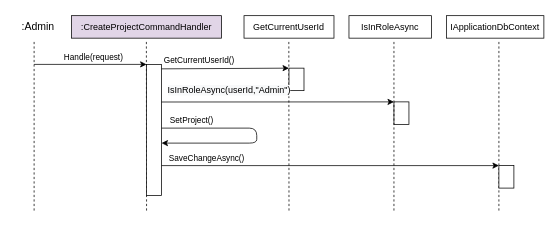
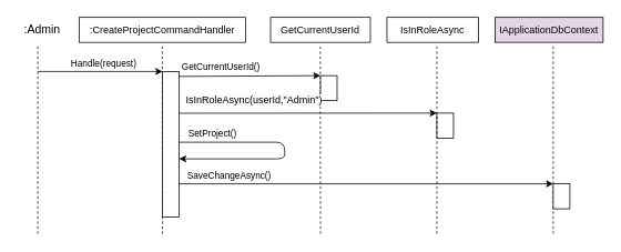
  <mxCell id="0" />
  <mxCell id="1" parent="0" />
- <mxCell id="2" value="IApplicationDbContext" style="rounded=0;whiteSpace=wrap;html=1;" parent="1" vertex="1"><mxGeometry x="595" y="20" width="130" height="30" as="geometry" /></mxCell>
- <mxCell id="3" value="&lt;span style=&quot;font-size: 13px&quot;&gt;:&lt;/span&gt;&lt;span style=&quot;font-size: 12px&quot;&gt;CreateProjectCommandHandler&lt;/span&gt;" style="rounded=0;whiteSpace=wrap;html=1;fontSize=13;fillColor=#e1d5e7;" parent="1" vertex="1"><mxGeometry x="95" y="20" width="200" height="30" as="geometry" /></mxCell>
+ <mxCell id="2" value="IApplicationDbContext" style="rounded=0;whiteSpace=wrap;html=1;fillColor=#e1d5e7;" parent="1" vertex="1"><mxGeometry x="595" y="20" width="130" height="30" as="geometry" /></mxCell>
+ <mxCell id="3" value="&lt;span style=&quot;font-size: 13px&quot;&gt;:&lt;/span&gt;&lt;span style=&quot;font-size: 12px&quot;&gt;CreateProjectCommandHandler&lt;/span&gt;" style="rounded=0;whiteSpace=wrap;html=1;fontSize=13;" parent="1" vertex="1"><mxGeometry x="95" y="20" width="200" height="30" as="geometry" /></mxCell>
  <mxCell id="4" value="Handle(request)" style="endArrow=classic;html=1;" parent="1" edge="1"><mxGeometry x="0.059" y="10" width="50" height="50" relative="1" as="geometry"><mxPoint x="45" y="85" as="sourcePoint" /><mxPoint x="195" y="85" as="targetPoint" /><mxPoint as="offset" /></mxGeometry></mxCell>
  <mxCell id="5" value="&lt;span style=&quot;font-family: &amp;#34;helvetica&amp;#34;&quot;&gt;GetCurrentUserId()&lt;/span&gt;" style="endArrow=classic;html=1;exitX=0.953;exitY=0.034;exitDx=0;exitDy=0;exitPerimeter=0;entryX=0;entryY=0;entryDx=0;entryDy=0;" parent="1" source="9" target="10" edge="1"><mxGeometry x="-0.406" y="11" width="50" height="50" relative="1" as="geometry"><mxPoint x="315" y="135" as="sourcePoint" /><mxPoint x="365" y="94" as="targetPoint" /><mxPoint as="offset" /></mxGeometry></mxCell>
  <mxCell id="6" value="" style="endArrow=none;dashed=1;html=1;fontSize=11;" parent="1" edge="1"><mxGeometry width="50" height="50" relative="1" as="geometry"><mxPoint x="45" y="280" as="sourcePoint" /><mxPoint x="45" y="55" as="targetPoint" /></mxGeometry></mxCell>
  <mxCell id="7" value="" style="endArrow=none;dashed=1;html=1;fontSize=11;" parent="1" edge="1"><mxGeometry width="50" height="50" relative="1" as="geometry"><mxPoint x="195" y="280" as="sourcePoint" /><mxPoint x="194.76" y="55" as="targetPoint" /></mxGeometry></mxCell>
  <mxCell id="8" value="" style="endArrow=none;dashed=1;html=1;fontSize=11;" parent="1" edge="1"><mxGeometry width="50" height="50" relative="1" as="geometry"><mxPoint x="385" y="280" as="sourcePoint" /><mxPoint x="384.77" y="55" as="targetPoint" /></mxGeometry></mxCell>
  <mxCell id="9" value="" style="rounded=0;whiteSpace=wrap;html=1;fontSize=11;" parent="1" vertex="1"><mxGeometry x="195" y="85" width="20" height="175" as="geometry" /></mxCell>
  <mxCell id="10" value="" style="rounded=0;whiteSpace=wrap;html=1;fontSize=11;" parent="1" vertex="1"><mxGeometry x="385" y="90" width="20" height="30" as="geometry" /></mxCell>
  <mxCell id="11" value=":Admin" style="text;html=1;align=center;verticalAlign=middle;resizable=0;points=[];autosize=1;fontSize=14;" parent="1" vertex="1"><mxGeometry x="20" y="25" width="60" height="20" as="geometry" /></mxCell>
  <mxCell id="12" value="GetCurrentUserId" style="rounded=0;whiteSpace=wrap;html=1;" parent="1" vertex="1"><mxGeometry x="325" y="20" width="120" height="30" as="geometry" /></mxCell>
  <mxCell id="13" value="&lt;span style=&quot;font-size: 12px ; background-color: rgb(248 , 249 , 250)&quot;&gt;IsInRoleAsync(userId,&quot;Admin&quot;)&lt;/span&gt;" style="endArrow=classic;html=1;exitX=1.012;exitY=0.034;exitDx=0;exitDy=0;exitPerimeter=0;entryX=0;entryY=0;entryDx=0;entryDy=0;" parent="1" target="14" edge="1"><mxGeometry x="-0.419" y="15" width="50" height="50" relative="1" as="geometry"><mxPoint x="215" y="135.18" as="sourcePoint" /><mxPoint x="545" y="135" as="targetPoint" /><mxPoint as="offset" /></mxGeometry></mxCell>
  <mxCell id="14" value="" style="rounded=0;whiteSpace=wrap;html=1;fontSize=11;" parent="1" vertex="1"><mxGeometry x="525" y="135" width="20" height="30" as="geometry" /></mxCell>
  <mxCell id="15" value="&lt;span style=&quot;font-family: &amp;#34;helvetica&amp;#34;&quot;&gt;SetProject()&lt;/span&gt;" style="endArrow=classic;html=1;" parent="1" edge="1"><mxGeometry x="-0.708" y="10" width="50" height="50" relative="1" as="geometry"><mxPoint x="215" y="170" as="sourcePoint" /><mxPoint x="215" y="190" as="targetPoint" /><mxPoint as="offset" /><Array as="points"><mxPoint x="342" y="170" /><mxPoint x="342" y="190" /></Array></mxGeometry></mxCell>
  <mxCell id="16" value="IsInRoleAsync" style="rounded=0;whiteSpace=wrap;html=1;" parent="1" vertex="1"><mxGeometry x="465" y="20" width="110" height="30" as="geometry" /></mxCell>
  <mxCell id="17" value="" style="endArrow=none;dashed=1;html=1;fontSize=11;" parent="1" edge="1"><mxGeometry width="50" height="50" relative="1" as="geometry"><mxPoint x="525" y="280" as="sourcePoint" /><mxPoint x="525" y="55" as="targetPoint" /></mxGeometry></mxCell>
  <mxCell id="18" value="" style="endArrow=none;dashed=1;html=1;fontSize=11;" parent="1" edge="1"><mxGeometry width="50" height="50" relative="1" as="geometry"><mxPoint x="665" y="280" as="sourcePoint" /><mxPoint x="665" y="55" as="targetPoint" /></mxGeometry></mxCell>
  <mxCell id="19" value="" style="rounded=0;whiteSpace=wrap;html=1;fontSize=11;" parent="1" vertex="1"><mxGeometry x="665" y="220" width="20" height="30" as="geometry" /></mxCell>
  <mxCell id="20" value="&lt;span&gt;SaveChangeAsync()&lt;/span&gt;" style="endArrow=classic;html=1;entryX=0;entryY=0;entryDx=0;entryDy=0;" parent="1" target="19" edge="1"><mxGeometry x="-0.733" y="10" width="50" height="50" relative="1" as="geometry"><mxPoint x="215" y="220" as="sourcePoint" /><mxPoint x="825" y="425" as="targetPoint" /><mxPoint as="offset" /></mxGeometry></mxCell>
